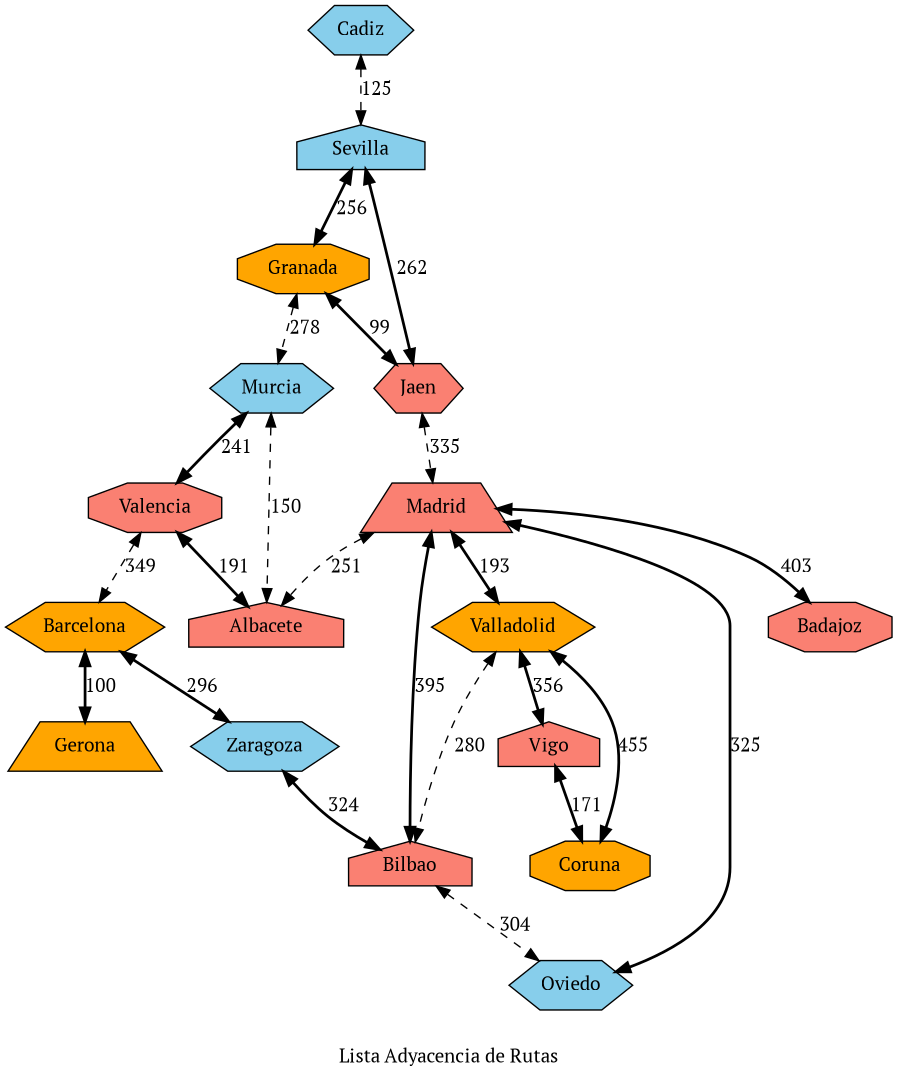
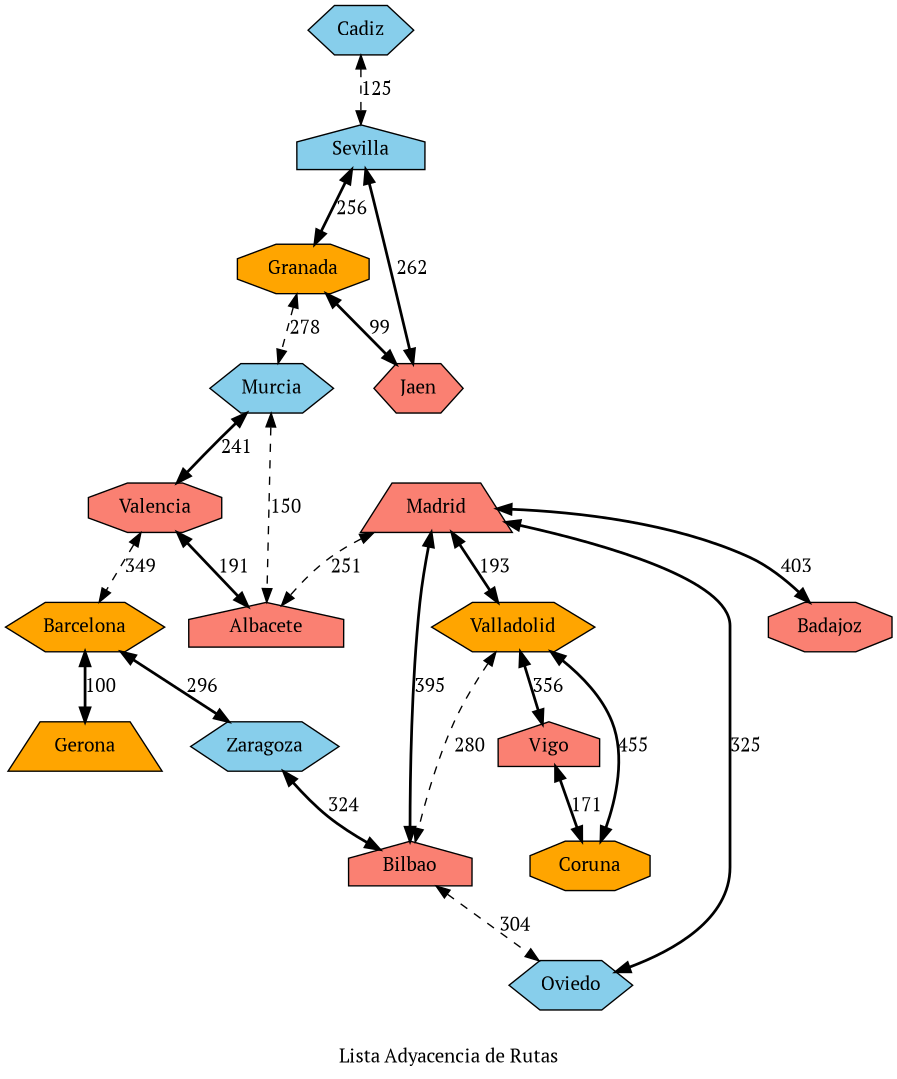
  digraph {
    fontname="PT Serif"
    label="Lista Adyacencia de Rutas"
    node [fillcolor=salmon fontname="PT Serif" shape=hexagon style=filled]
    edge [dir=both fontname="PT Serif" style=bold]
    Cadiz [fillcolor=skyblue]
    Sevilla [fillcolor=skyblue shape=house]
    Granada [fillcolor=orange shape=octagon]
    Jaen
    Murcia [fillcolor=skyblue]
    Madrid [shape=trapezium]
    Valencia [shape=octagon]
    Albacete [shape=house]
    Badajoz [shape=octagon]
    Valladolid [fillcolor=orange]
    Bilbao [shape=house]
    Oviedo [fillcolor=skyblue]
    Barcelona [fillcolor=orange]
    Zaragoza [fillcolor=skyblue]
    Vigo [shape=house]
    Coruna [fillcolor=orange shape=octagon]
    Gerona [fillcolor=orange shape=trapezium]
    Cadiz -> Sevilla [label=125 style=dashed]
    Sevilla -> Granada [label=256]
    Sevilla -> Jaen [label=262]
    Granada -> Jaen [label=99]
    Granada -> Murcia [label=278 style=dashed]
-   Jaen -> Madrid [label=335 style=dashed]
    Murcia -> Valencia [label=241]
    Murcia -> Albacete [label=150 style=dashed]
    Madrid -> Albacete [label=251 style=dashed]
    Madrid -> Badajoz [label=403]
    Madrid -> Valladolid [label=193]
    Madrid -> Bilbao [label=395]
    Madrid -> Oviedo [label=325]
    Valencia -> Albacete [label=191]
    Valencia -> Barcelona [label=349 style=dashed]
    Valladolid -> Bilbao [label=280 style=dashed]
    Valladolid -> Vigo [label=356]
    Valladolid -> Coruna [label=455]
    Bilbao -> Oviedo [label=304 style=dashed]
    Barcelona -> Zaragoza [label=296]
    Barcelona -> Gerona [label=100]
    Zaragoza -> Bilbao [label=324]
    Vigo -> Coruna [label=171]
  }
